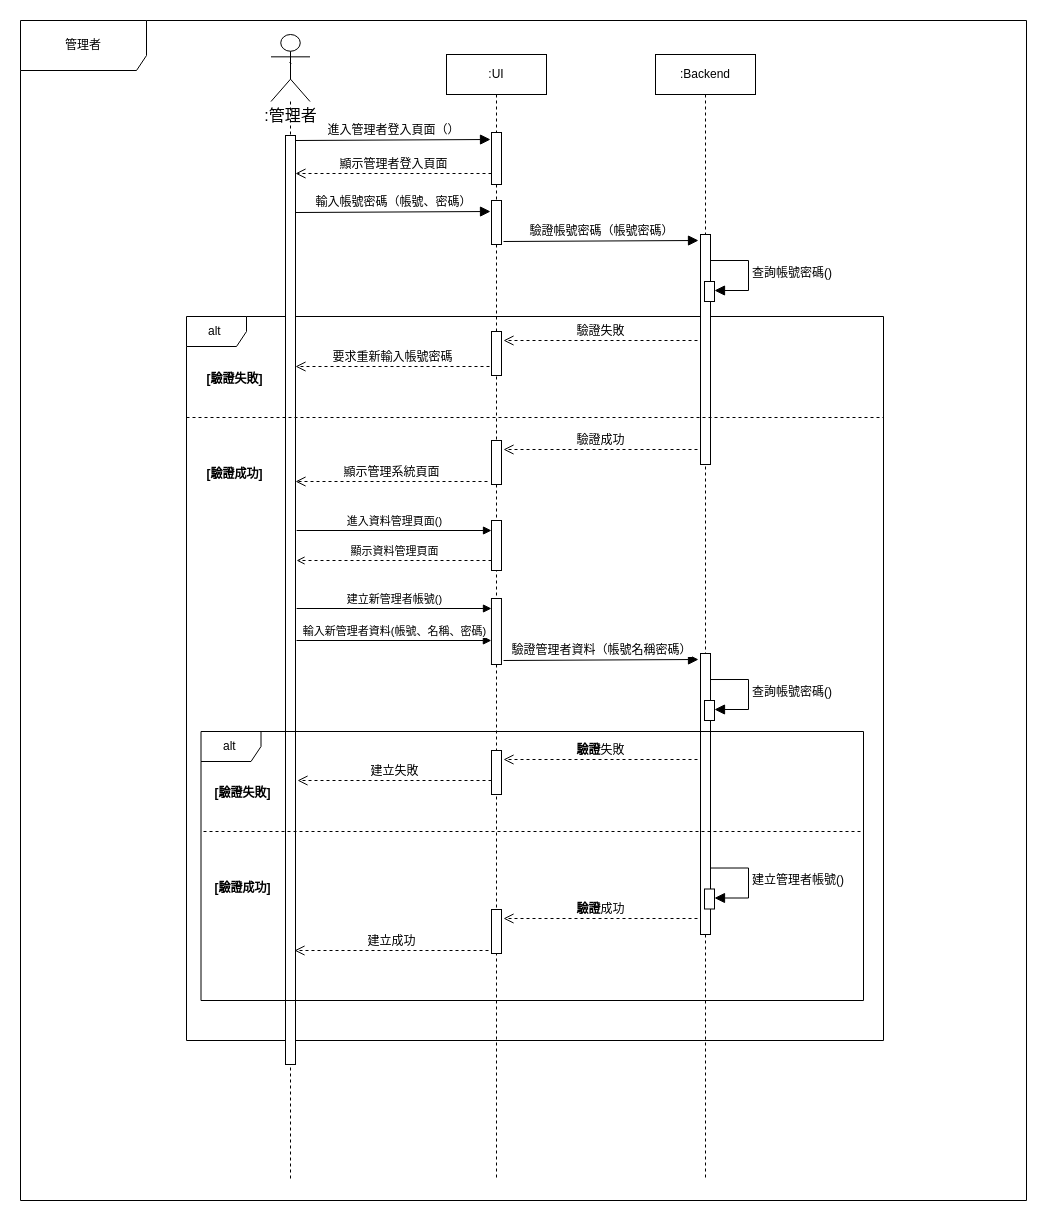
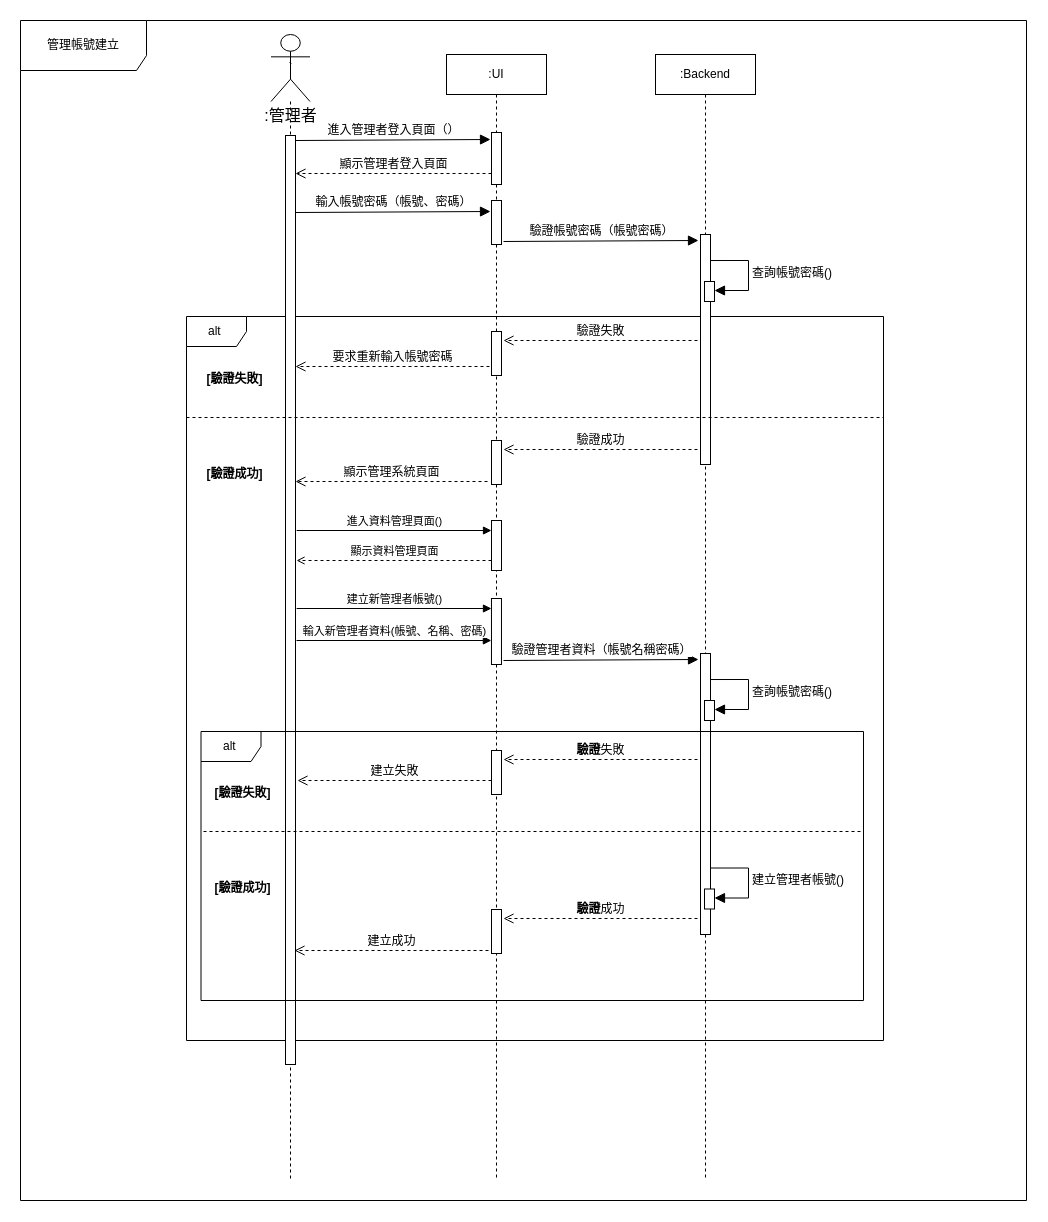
  <mxCell id="0" />
  <mxCell id="1" parent="0" />
  <mxCell id="2" value="alt&amp;nbsp;" style="shape=umlFrame;whiteSpace=wrap;html=1;pointerEvents=0;" parent="1" vertex="1"><mxGeometry x="186" y="316" width="697" height="724" as="geometry" /></mxCell>
  <mxCell id="3" value="`" style="shape=umlLifeline;perimeter=lifelinePerimeter;whiteSpace=wrap;html=1;container=1;dropTarget=0;collapsible=0;recursiveResize=0;outlineConnect=0;portConstraint=eastwest;newEdgeStyle={&quot;curved&quot;:0,&quot;rounded&quot;:0};participant=umlActor;size=67;" parent="1" vertex="1"><mxGeometry x="270.5" y="34" width="39" height="1146" as="geometry" /></mxCell>
  <mxCell id="4" value="" style="html=1;points=[[0,0,0,0,5],[0,1,0,0,-5],[1,0,0,0,5],[1,1,0,0,-5]];perimeter=orthogonalPerimeter;outlineConnect=0;targetShapes=umlLifeline;portConstraint=eastwest;newEdgeStyle={&quot;curved&quot;:0,&quot;rounded&quot;:0};" parent="3" vertex="1"><mxGeometry x="14.5" y="101" width="10" height="929" as="geometry" /></mxCell>
  <mxCell id="5" value=":管理者" style="text;html=1;align=center;verticalAlign=middle;resizable=0;points=[];autosize=1;strokeColor=none;fillColor=none;fontSize=16;" parent="1" vertex="1"><mxGeometry x="250" y="100" width="80" height="30" as="geometry" /></mxCell>
  <mxCell id="6" value="進入管理者登入頁面（）" style="html=1;verticalAlign=bottom;endArrow=block;curved=0;rounded=0;fontSize=12;startSize=8;endSize=8;" parent="1" edge="1"><mxGeometry relative="1" as="geometry"><mxPoint x="295" y="140" as="sourcePoint" /><mxPoint x="490" y="139" as="targetPoint" /></mxGeometry></mxCell>
  <mxCell id="7" value=":UI" style="shape=umlLifeline;perimeter=lifelinePerimeter;whiteSpace=wrap;html=1;container=1;dropTarget=0;collapsible=0;recursiveResize=0;outlineConnect=0;portConstraint=eastwest;newEdgeStyle={&quot;curved&quot;:0,&quot;rounded&quot;:0};" parent="1" vertex="1"><mxGeometry x="446" y="54" width="100" height="1126" as="geometry" /></mxCell>
  <mxCell id="8" value="" style="html=1;points=[[0,0,0,0,5],[0,1,0,0,-5],[1,0,0,0,5],[1,1,0,0,-5]];perimeter=orthogonalPerimeter;outlineConnect=0;targetShapes=umlLifeline;portConstraint=eastwest;newEdgeStyle={&quot;curved&quot;:0,&quot;rounded&quot;:0};" parent="7" vertex="1"><mxGeometry x="45" y="78" width="10" height="52" as="geometry" /></mxCell>
  <mxCell id="9" value="" style="html=1;points=[[0,0,0,0,5],[0,1,0,0,-5],[1,0,0,0,5],[1,1,0,0,-5]];perimeter=orthogonalPerimeter;outlineConnect=0;targetShapes=umlLifeline;portConstraint=eastwest;newEdgeStyle={&quot;curved&quot;:0,&quot;rounded&quot;:0};" vertex="1" parent="7"><mxGeometry x="45" y="146" width="10" height="44" as="geometry" /></mxCell>
  <mxCell id="10" value="" style="html=1;points=[[0,0,0,0,5],[0,1,0,0,-5],[1,0,0,0,5],[1,1,0,0,-5]];perimeter=orthogonalPerimeter;outlineConnect=0;targetShapes=umlLifeline;portConstraint=eastwest;newEdgeStyle={&quot;curved&quot;:0,&quot;rounded&quot;:0};" vertex="1" parent="7"><mxGeometry x="45" y="277" width="10" height="44" as="geometry" /></mxCell>
  <mxCell id="11" value="" style="html=1;points=[[0,0,0,0,5],[0,1,0,0,-5],[1,0,0,0,5],[1,1,0,0,-5]];perimeter=orthogonalPerimeter;outlineConnect=0;targetShapes=umlLifeline;portConstraint=eastwest;newEdgeStyle={&quot;curved&quot;:0,&quot;rounded&quot;:0};" vertex="1" parent="7"><mxGeometry x="45" y="386" width="10" height="44" as="geometry" /></mxCell>
  <mxCell id="12" value="驗證成功" style="html=1;verticalAlign=bottom;endArrow=open;dashed=1;endSize=8;curved=0;rounded=0;fontSize=12;" edge="1" parent="7"><mxGeometry relative="1" as="geometry"><mxPoint x="251" y="395" as="sourcePoint" /><mxPoint x="57" y="395" as="targetPoint" /></mxGeometry></mxCell>
  <mxCell id="13" value="" style="html=1;points=[[0,0,0,0,5],[0,1,0,0,-5],[1,0,0,0,5],[1,1,0,0,-5]];perimeter=orthogonalPerimeter;outlineConnect=0;targetShapes=umlLifeline;portConstraint=eastwest;newEdgeStyle={&quot;curved&quot;:0,&quot;rounded&quot;:0};" vertex="1" parent="7"><mxGeometry x="45.0" y="466" width="10" height="50" as="geometry" /></mxCell>
  <mxCell id="14" value="" style="html=1;points=[[0,0,0,0,5],[0,1,0,0,-5],[1,0,0,0,5],[1,1,0,0,-5]];perimeter=orthogonalPerimeter;outlineConnect=0;targetShapes=umlLifeline;portConstraint=eastwest;newEdgeStyle={&quot;curved&quot;:0,&quot;rounded&quot;:0};" vertex="1" parent="7"><mxGeometry x="44.97" y="544" width="10" height="66" as="geometry" /></mxCell>
  <mxCell id="15" value="輸入帳號密碼（帳號、密碼）" style="html=1;verticalAlign=bottom;endArrow=block;curved=0;rounded=0;fontSize=12;startSize=8;endSize=8;" parent="1" edge="1"><mxGeometry relative="1" as="geometry"><mxPoint x="295" y="212" as="sourcePoint" /><mxPoint x="490" y="211" as="targetPoint" /></mxGeometry></mxCell>
  <mxCell id="16" value="顯示管理者登入頁面" style="html=1;verticalAlign=bottom;endArrow=open;dashed=1;endSize=8;curved=0;rounded=0;fontSize=12;" parent="1" edge="1" source="8"><mxGeometry relative="1" as="geometry"><mxPoint x="480" y="173" as="sourcePoint" /><mxPoint x="295" y="173" as="targetPoint" /></mxGeometry></mxCell>
  <mxCell id="17" value=":Backend" style="shape=umlLifeline;perimeter=lifelinePerimeter;whiteSpace=wrap;html=1;container=1;dropTarget=0;collapsible=0;recursiveResize=0;outlineConnect=0;portConstraint=eastwest;newEdgeStyle={&quot;curved&quot;:0,&quot;rounded&quot;:0};" parent="1" vertex="1"><mxGeometry x="655" y="54" width="100" height="1126" as="geometry" /></mxCell>
  <mxCell id="18" value="" style="html=1;points=[[0,0,0,0,5],[0,1,0,0,-5],[1,0,0,0,5],[1,1,0,0,-5]];perimeter=orthogonalPerimeter;outlineConnect=0;targetShapes=umlLifeline;portConstraint=eastwest;newEdgeStyle={&quot;curved&quot;:0,&quot;rounded&quot;:0};" parent="17" vertex="1"><mxGeometry x="45" y="180" width="10" height="230" as="geometry" /></mxCell>
  <mxCell id="19" value="查詢帳號密碼()" style="html=1;align=left;spacingLeft=2;endArrow=block;rounded=0;edgeStyle=orthogonalEdgeStyle;curved=0;rounded=0;fontSize=12;startSize=8;endSize=8;" parent="17" edge="1" target="20"><mxGeometry relative="1" as="geometry"><mxPoint x="55" y="206.034" as="sourcePoint" /><Array as="points"><mxPoint x="93" y="206" /><mxPoint x="93" y="236" /></Array><mxPoint x="68" y="236" as="targetPoint" /></mxGeometry></mxCell>
  <mxCell id="20" value="" style="html=1;points=[[0,0,0,0,5],[0,1,0,0,-5],[1,0,0,0,5],[1,1,0,0,-5]];perimeter=orthogonalPerimeter;outlineConnect=0;targetShapes=umlLifeline;portConstraint=eastwest;newEdgeStyle={&quot;curved&quot;:0,&quot;rounded&quot;:0};" vertex="1" parent="17"><mxGeometry x="49" y="227" width="10" height="20" as="geometry" /></mxCell>
  <mxCell id="21" value="" style="html=1;points=[[0,0,0,0,5],[0,1,0,0,-5],[1,0,0,0,5],[1,1,0,0,-5]];perimeter=orthogonalPerimeter;outlineConnect=0;targetShapes=umlLifeline;portConstraint=eastwest;newEdgeStyle={&quot;curved&quot;:0,&quot;rounded&quot;:0};" vertex="1" parent="17"><mxGeometry x="-164" y="696" width="10" height="44" as="geometry" /></mxCell>
  <mxCell id="22" value="" style="html=1;points=[[0,0,0,0,5],[0,1,0,0,-5],[1,0,0,0,5],[1,1,0,0,-5]];perimeter=orthogonalPerimeter;outlineConnect=0;targetShapes=umlLifeline;portConstraint=eastwest;newEdgeStyle={&quot;curved&quot;:0,&quot;rounded&quot;:0};" vertex="1" parent="17"><mxGeometry x="-164" y="855" width="10" height="44" as="geometry" /></mxCell>
  <mxCell id="23" value="&lt;span style=&quot;font-weight: 700;&quot;&gt;驗證&lt;/span&gt;成功" style="html=1;verticalAlign=bottom;endArrow=open;dashed=1;endSize=8;curved=0;rounded=0;fontSize=12;" edge="1" parent="17"><mxGeometry relative="1" as="geometry"><mxPoint x="42" y="864" as="sourcePoint" /><mxPoint x="-152" y="864" as="targetPoint" /></mxGeometry></mxCell>
  <mxCell id="24" value="" style="html=1;points=[[0,0,0,0,5],[0,1,0,0,-5],[1,0,0,0,5],[1,1,0,0,-5]];perimeter=orthogonalPerimeter;outlineConnect=0;targetShapes=umlLifeline;portConstraint=eastwest;newEdgeStyle={&quot;curved&quot;:0,&quot;rounded&quot;:0};" vertex="1" parent="17"><mxGeometry x="45" y="599" width="10" height="281" as="geometry" /></mxCell>
  <mxCell id="25" value="查詢帳號密碼()" style="html=1;align=left;spacingLeft=2;endArrow=block;rounded=0;edgeStyle=orthogonalEdgeStyle;curved=0;rounded=0;fontSize=12;startSize=8;endSize=8;" edge="1" parent="17" target="26"><mxGeometry relative="1" as="geometry"><mxPoint x="55" y="625.034" as="sourcePoint" /><Array as="points"><mxPoint x="93" y="625" /><mxPoint x="93" y="655" /></Array><mxPoint x="68" y="655" as="targetPoint" /></mxGeometry></mxCell>
  <mxCell id="26" value="" style="html=1;points=[[0,0,0,0,5],[0,1,0,0,-5],[1,0,0,0,5],[1,1,0,0,-5]];perimeter=orthogonalPerimeter;outlineConnect=0;targetShapes=umlLifeline;portConstraint=eastwest;newEdgeStyle={&quot;curved&quot;:0,&quot;rounded&quot;:0};" vertex="1" parent="17"><mxGeometry x="49" y="646" width="10" height="20" as="geometry" /></mxCell>
  <mxCell id="27" value="驗證管理者資料（帳號名稱密碼）" style="html=1;verticalAlign=bottom;endArrow=block;curved=0;rounded=0;fontSize=12;startSize=8;endSize=8;" edge="1" parent="17"><mxGeometry relative="1" as="geometry"><mxPoint x="-152" y="606" as="sourcePoint" /><mxPoint x="43" y="605" as="targetPoint" /></mxGeometry></mxCell>
  <mxCell id="28" value="&lt;span style=&quot;font-weight: 700;&quot;&gt;驗證&lt;/span&gt;失敗" style="html=1;verticalAlign=bottom;endArrow=open;dashed=1;endSize=8;curved=0;rounded=0;fontSize=12;" edge="1" parent="17"><mxGeometry relative="1" as="geometry"><mxPoint x="42" y="705" as="sourcePoint" /><mxPoint x="-152" y="705" as="targetPoint" /></mxGeometry></mxCell>
  <mxCell id="29" value="驗證帳號密碼（帳號密碼）" style="html=1;verticalAlign=bottom;endArrow=block;curved=0;rounded=0;fontSize=12;startSize=8;endSize=8;" parent="1" edge="1"><mxGeometry relative="1" as="geometry"><mxPoint x="503" y="241" as="sourcePoint" /><mxPoint x="698" y="240" as="targetPoint" /></mxGeometry></mxCell>
  <mxCell id="30" value="" style="line;strokeWidth=1;fillColor=none;align=left;verticalAlign=middle;spacingTop=-1;spacingLeft=3;spacingRight=3;rotatable=0;labelPosition=right;points=[];portConstraint=eastwest;strokeColor=inherit;dashed=1;" parent="1" vertex="1"><mxGeometry x="186" y="413" width="697" height="8" as="geometry" /></mxCell>
  <mxCell id="31" value="[驗證失敗]" style="text;align=center;fontStyle=1;verticalAlign=middle;spacingLeft=3;spacingRight=3;strokeColor=none;rotatable=0;points=[[0,0.5],[1,0.5]];portConstraint=eastwest;html=1;" parent="1" vertex="1"><mxGeometry x="194" y="366" width="80" height="26" as="geometry" /></mxCell>
  <mxCell id="32" value="[驗證成功]" style="text;align=center;fontStyle=1;verticalAlign=middle;spacingLeft=3;spacingRight=3;strokeColor=none;rotatable=0;points=[[0,0.5],[1,0.5]];portConstraint=eastwest;html=1;" parent="1" vertex="1"><mxGeometry x="194" y="461" width="80" height="26" as="geometry" /></mxCell>
  <mxCell id="33" value="要求重新輸入帳號密碼" style="html=1;verticalAlign=bottom;endArrow=open;dashed=1;endSize=8;curved=0;rounded=0;fontSize=12;" parent="1" edge="1"><mxGeometry relative="1" as="geometry"><mxPoint x="489" y="366" as="sourcePoint" /><mxPoint x="295" y="366" as="targetPoint" /></mxGeometry></mxCell>
  <mxCell id="34" value="顯示管理系統頁面" style="html=1;verticalAlign=bottom;endArrow=open;dashed=1;endSize=8;curved=0;rounded=0;fontSize=12;" parent="1" edge="1" target="4"><mxGeometry relative="1" as="geometry"><mxPoint x="487" y="481" as="sourcePoint" /><mxPoint x="302" y="481" as="targetPoint" /></mxGeometry></mxCell>
  <mxCell id="35" value="驗證失敗" style="html=1;verticalAlign=bottom;endArrow=open;dashed=1;endSize=8;curved=0;rounded=0;fontSize=12;" edge="1" parent="1"><mxGeometry relative="1" as="geometry"><mxPoint x="697" y="340" as="sourcePoint" /><mxPoint x="503" y="340" as="targetPoint" /></mxGeometry></mxCell>
  <mxCell id="36" value="進入資料管理頁面()" style="html=1;verticalAlign=bottom;endArrow=block;curved=0;rounded=0;" edge="1" parent="1" target="13"><mxGeometry x="0.003" width="80" relative="1" as="geometry"><mxPoint x="296.14" y="530" as="sourcePoint" /><mxPoint x="446" y="530" as="targetPoint" /><mxPoint as="offset" /></mxGeometry></mxCell>
  <mxCell id="37" value="顯示資料管理頁面" style="html=1;verticalAlign=bottom;labelBackgroundColor=none;endArrow=open;endFill=0;dashed=1;rounded=0;" edge="1" parent="1" source="13"><mxGeometry width="160" relative="1" as="geometry"><mxPoint x="446" y="560" as="sourcePoint" /><mxPoint x="296.03" y="560" as="targetPoint" /></mxGeometry></mxCell>
  <mxCell id="38" value="建立新管理者帳號()" style="html=1;verticalAlign=bottom;endArrow=block;curved=0;rounded=0;" edge="1" target="14" parent="1"><mxGeometry x="0.003" width="80" relative="1" as="geometry"><mxPoint x="296.11" y="608" as="sourcePoint" /><mxPoint x="445.97" y="608" as="targetPoint" /><mxPoint as="offset" /></mxGeometry></mxCell>
  <mxCell id="39" value="輸入新管理者資料(帳號、名稱、密碼)" style="html=1;verticalAlign=bottom;endArrow=block;curved=0;rounded=0;" edge="1" parent="1"><mxGeometry x="0.003" width="80" relative="1" as="geometry"><mxPoint x="296" y="640" as="sourcePoint" /><mxPoint x="490.89" y="640" as="targetPoint" /><mxPoint as="offset" /></mxGeometry></mxCell>
  <mxCell id="40" value="alt&amp;nbsp;" style="shape=umlFrame;whiteSpace=wrap;html=1;pointerEvents=0;" vertex="1" parent="1"><mxGeometry x="200.5" y="731" width="662.5" height="269" as="geometry" /></mxCell>
  <mxCell id="41" value="" style="line;strokeWidth=1;fillColor=none;align=left;verticalAlign=middle;spacingTop=-1;spacingLeft=3;spacingRight=3;rotatable=0;labelPosition=right;points=[];portConstraint=eastwest;strokeColor=inherit;dashed=1;" vertex="1" parent="1"><mxGeometry x="203" y="827" width="660" height="8" as="geometry" /></mxCell>
  <mxCell id="42" value="[驗證失敗]" style="text;align=center;fontStyle=1;verticalAlign=middle;spacingLeft=3;spacingRight=3;strokeColor=none;rotatable=0;points=[[0,0.5],[1,0.5]];portConstraint=eastwest;html=1;" vertex="1" parent="1"><mxGeometry x="202" y="780" width="80" height="26" as="geometry" /></mxCell>
  <mxCell id="43" value="[驗證成功]" style="text;align=center;fontStyle=1;verticalAlign=middle;spacingLeft=3;spacingRight=3;strokeColor=none;rotatable=0;points=[[0,0.5],[1,0.5]];portConstraint=eastwest;html=1;" vertex="1" parent="1"><mxGeometry x="202" y="875" width="80" height="26" as="geometry" /></mxCell>
  <mxCell id="44" value="建立失敗" style="html=1;verticalAlign=bottom;endArrow=open;dashed=1;endSize=8;curved=0;rounded=0;fontSize=12;" edge="1" parent="1"><mxGeometry relative="1" as="geometry"><mxPoint x="491" y="780" as="sourcePoint" /><mxPoint x="297" y="780" as="targetPoint" /></mxGeometry></mxCell>
  <mxCell id="45" value="建立管理者帳號()" style="html=1;align=left;spacingLeft=2;endArrow=block;rounded=0;edgeStyle=orthogonalEdgeStyle;curved=0;rounded=0;fontSize=12;startSize=8;endSize=8;" edge="1" parent="1" target="46"><mxGeometry relative="1" as="geometry"><mxPoint x="710" y="867.534" as="sourcePoint" /><Array as="points"><mxPoint x="748" y="867.5" /><mxPoint x="748" y="897.5" /></Array><mxPoint x="723" y="897.5" as="targetPoint" /></mxGeometry></mxCell>
  <mxCell id="46" value="" style="html=1;points=[[0,0,0,0,5],[0,1,0,0,-5],[1,0,0,0,5],[1,1,0,0,-5]];perimeter=orthogonalPerimeter;outlineConnect=0;targetShapes=umlLifeline;portConstraint=eastwest;newEdgeStyle={&quot;curved&quot;:0,&quot;rounded&quot;:0};" vertex="1" parent="1"><mxGeometry x="704" y="888.5" width="10" height="20" as="geometry" /></mxCell>
  <mxCell id="47" value="建立成功" style="html=1;verticalAlign=bottom;endArrow=open;dashed=1;endSize=8;curved=0;rounded=0;fontSize=12;" edge="1" parent="1"><mxGeometry relative="1" as="geometry"><mxPoint x="488" y="950" as="sourcePoint" /><mxPoint x="294" y="950" as="targetPoint" /></mxGeometry></mxCell>
- <mxCell id="48" value="管理者" style="shape=umlFrame;whiteSpace=wrap;html=1;pointerEvents=0;width=126;height=50;" vertex="1" parent="1"><mxGeometry x="20" y="20" width="1006" height="1180" as="geometry" /></mxCell>
+ <mxCell id="48" value="管理帳號建立" style="shape=umlFrame;whiteSpace=wrap;html=1;pointerEvents=0;width=126;height=50;" vertex="1" parent="1"><mxGeometry x="20" y="20" width="1006" height="1180" as="geometry" /></mxCell>
